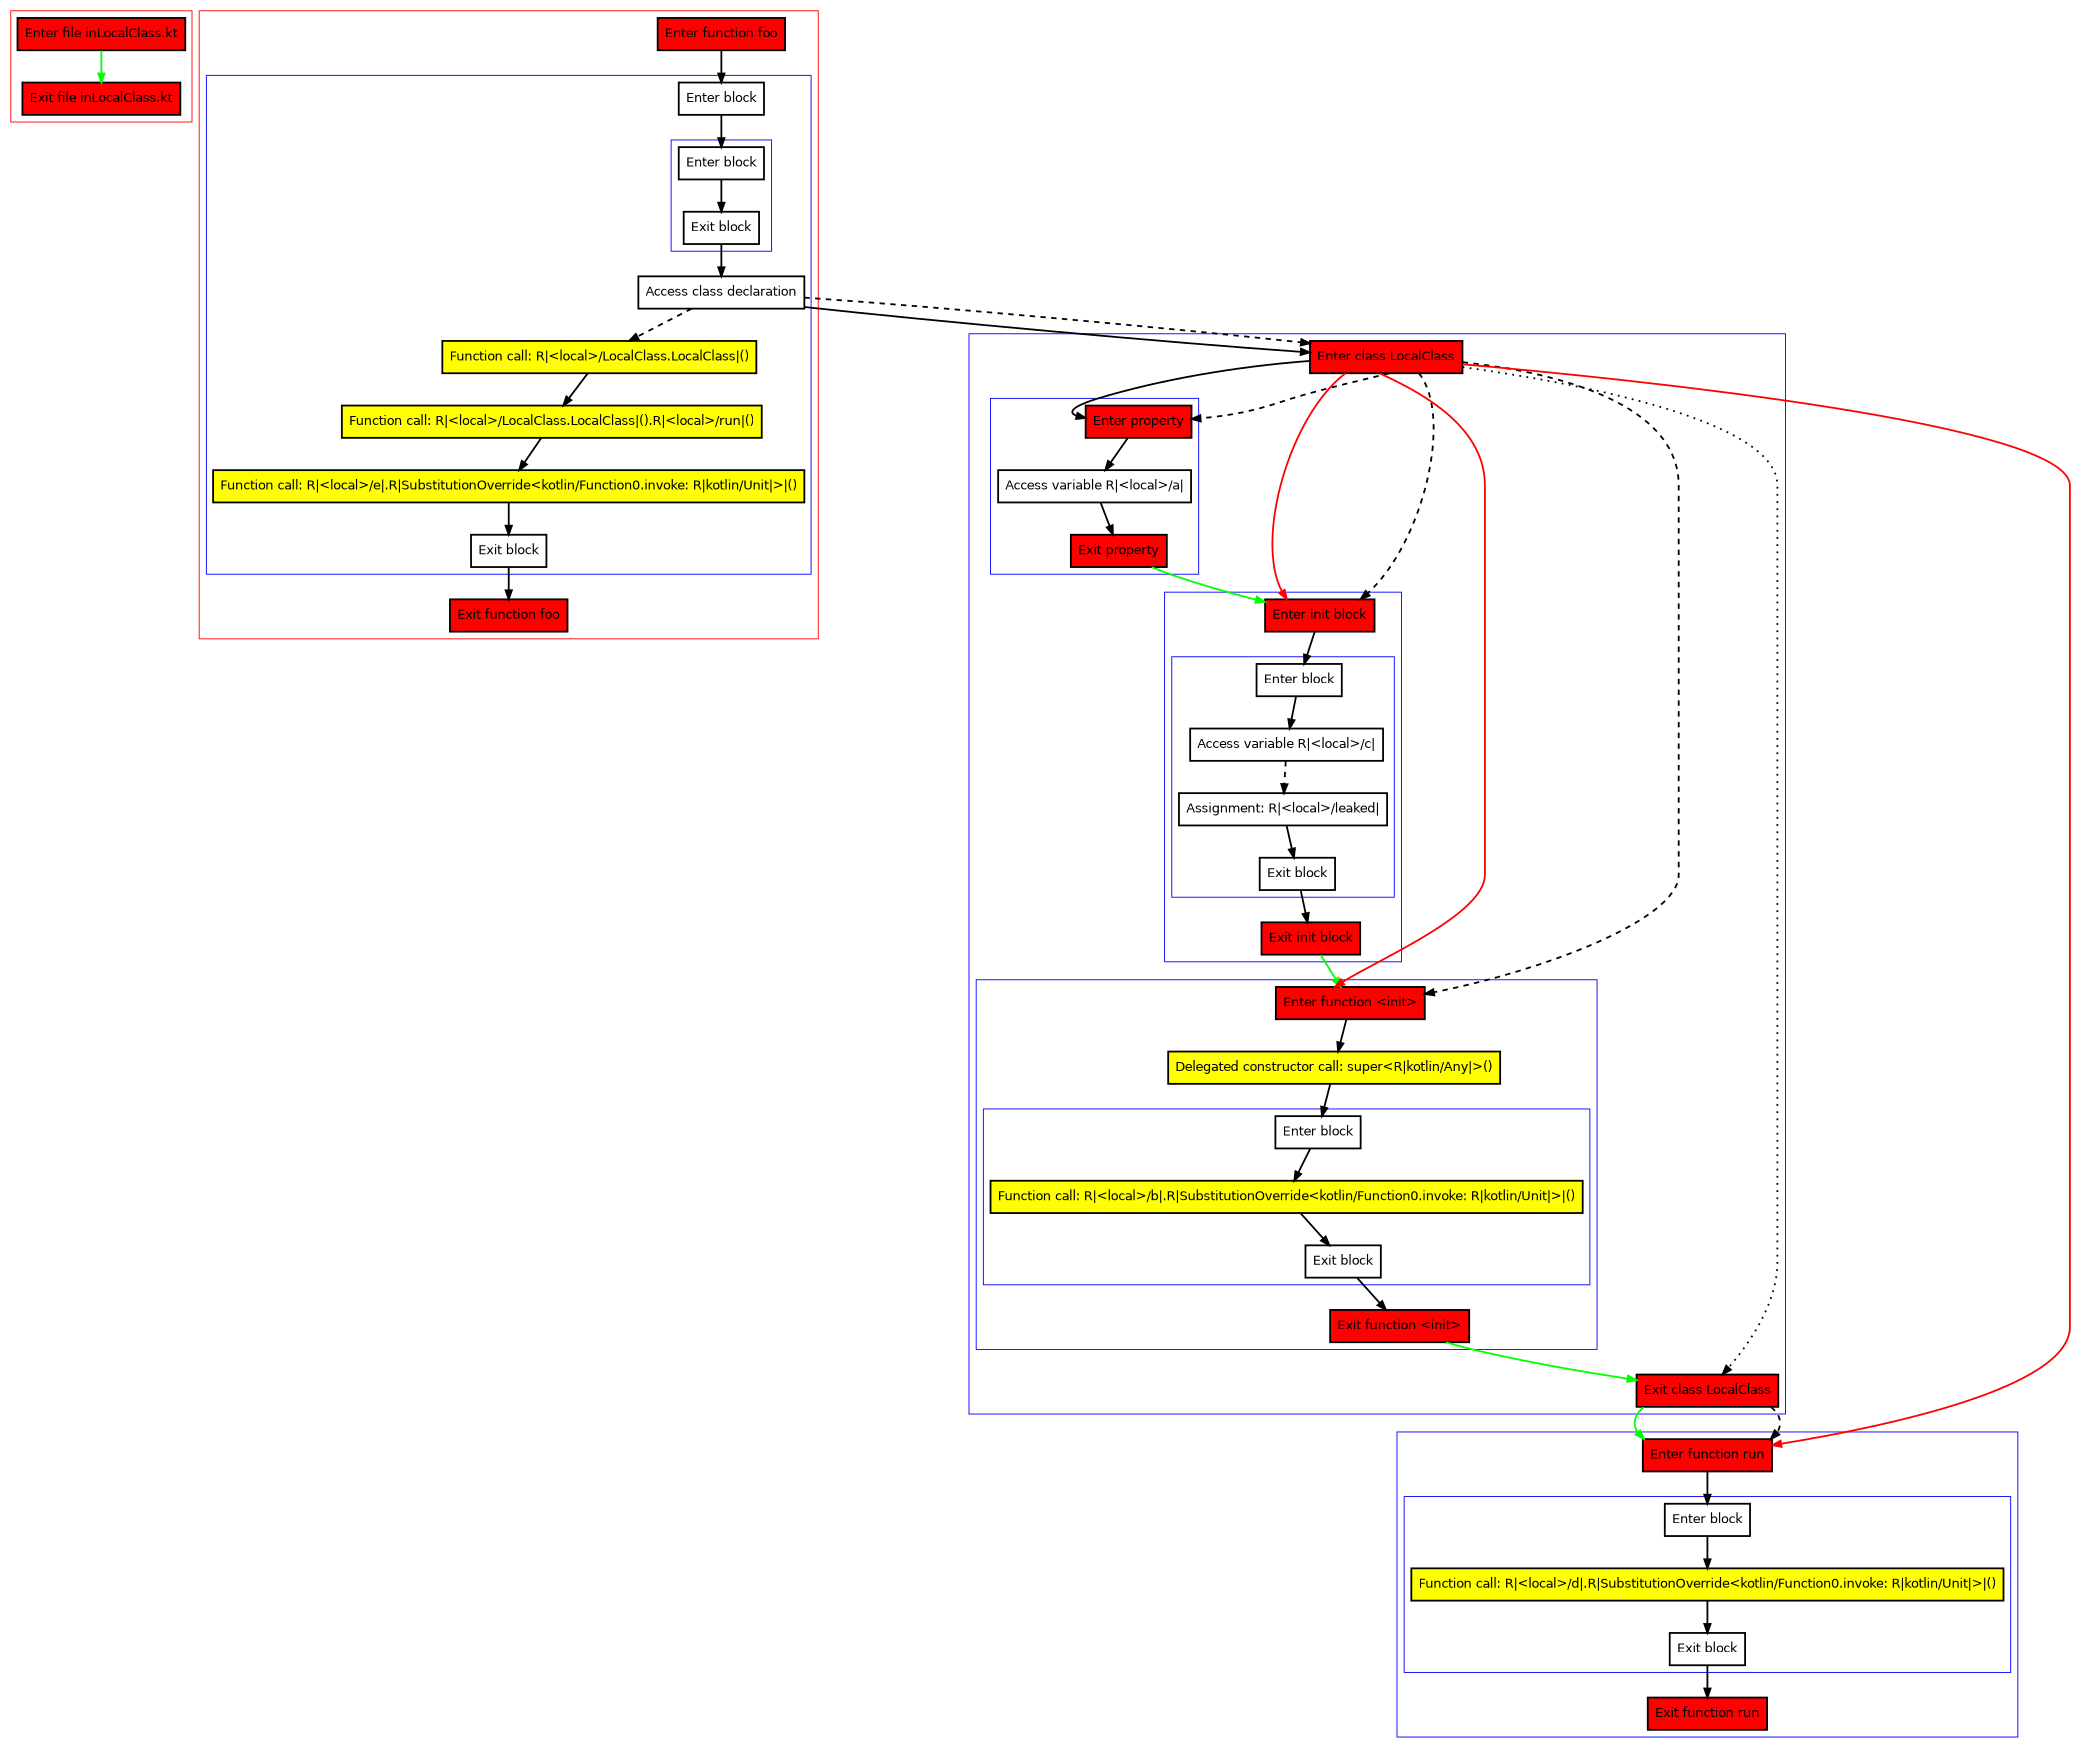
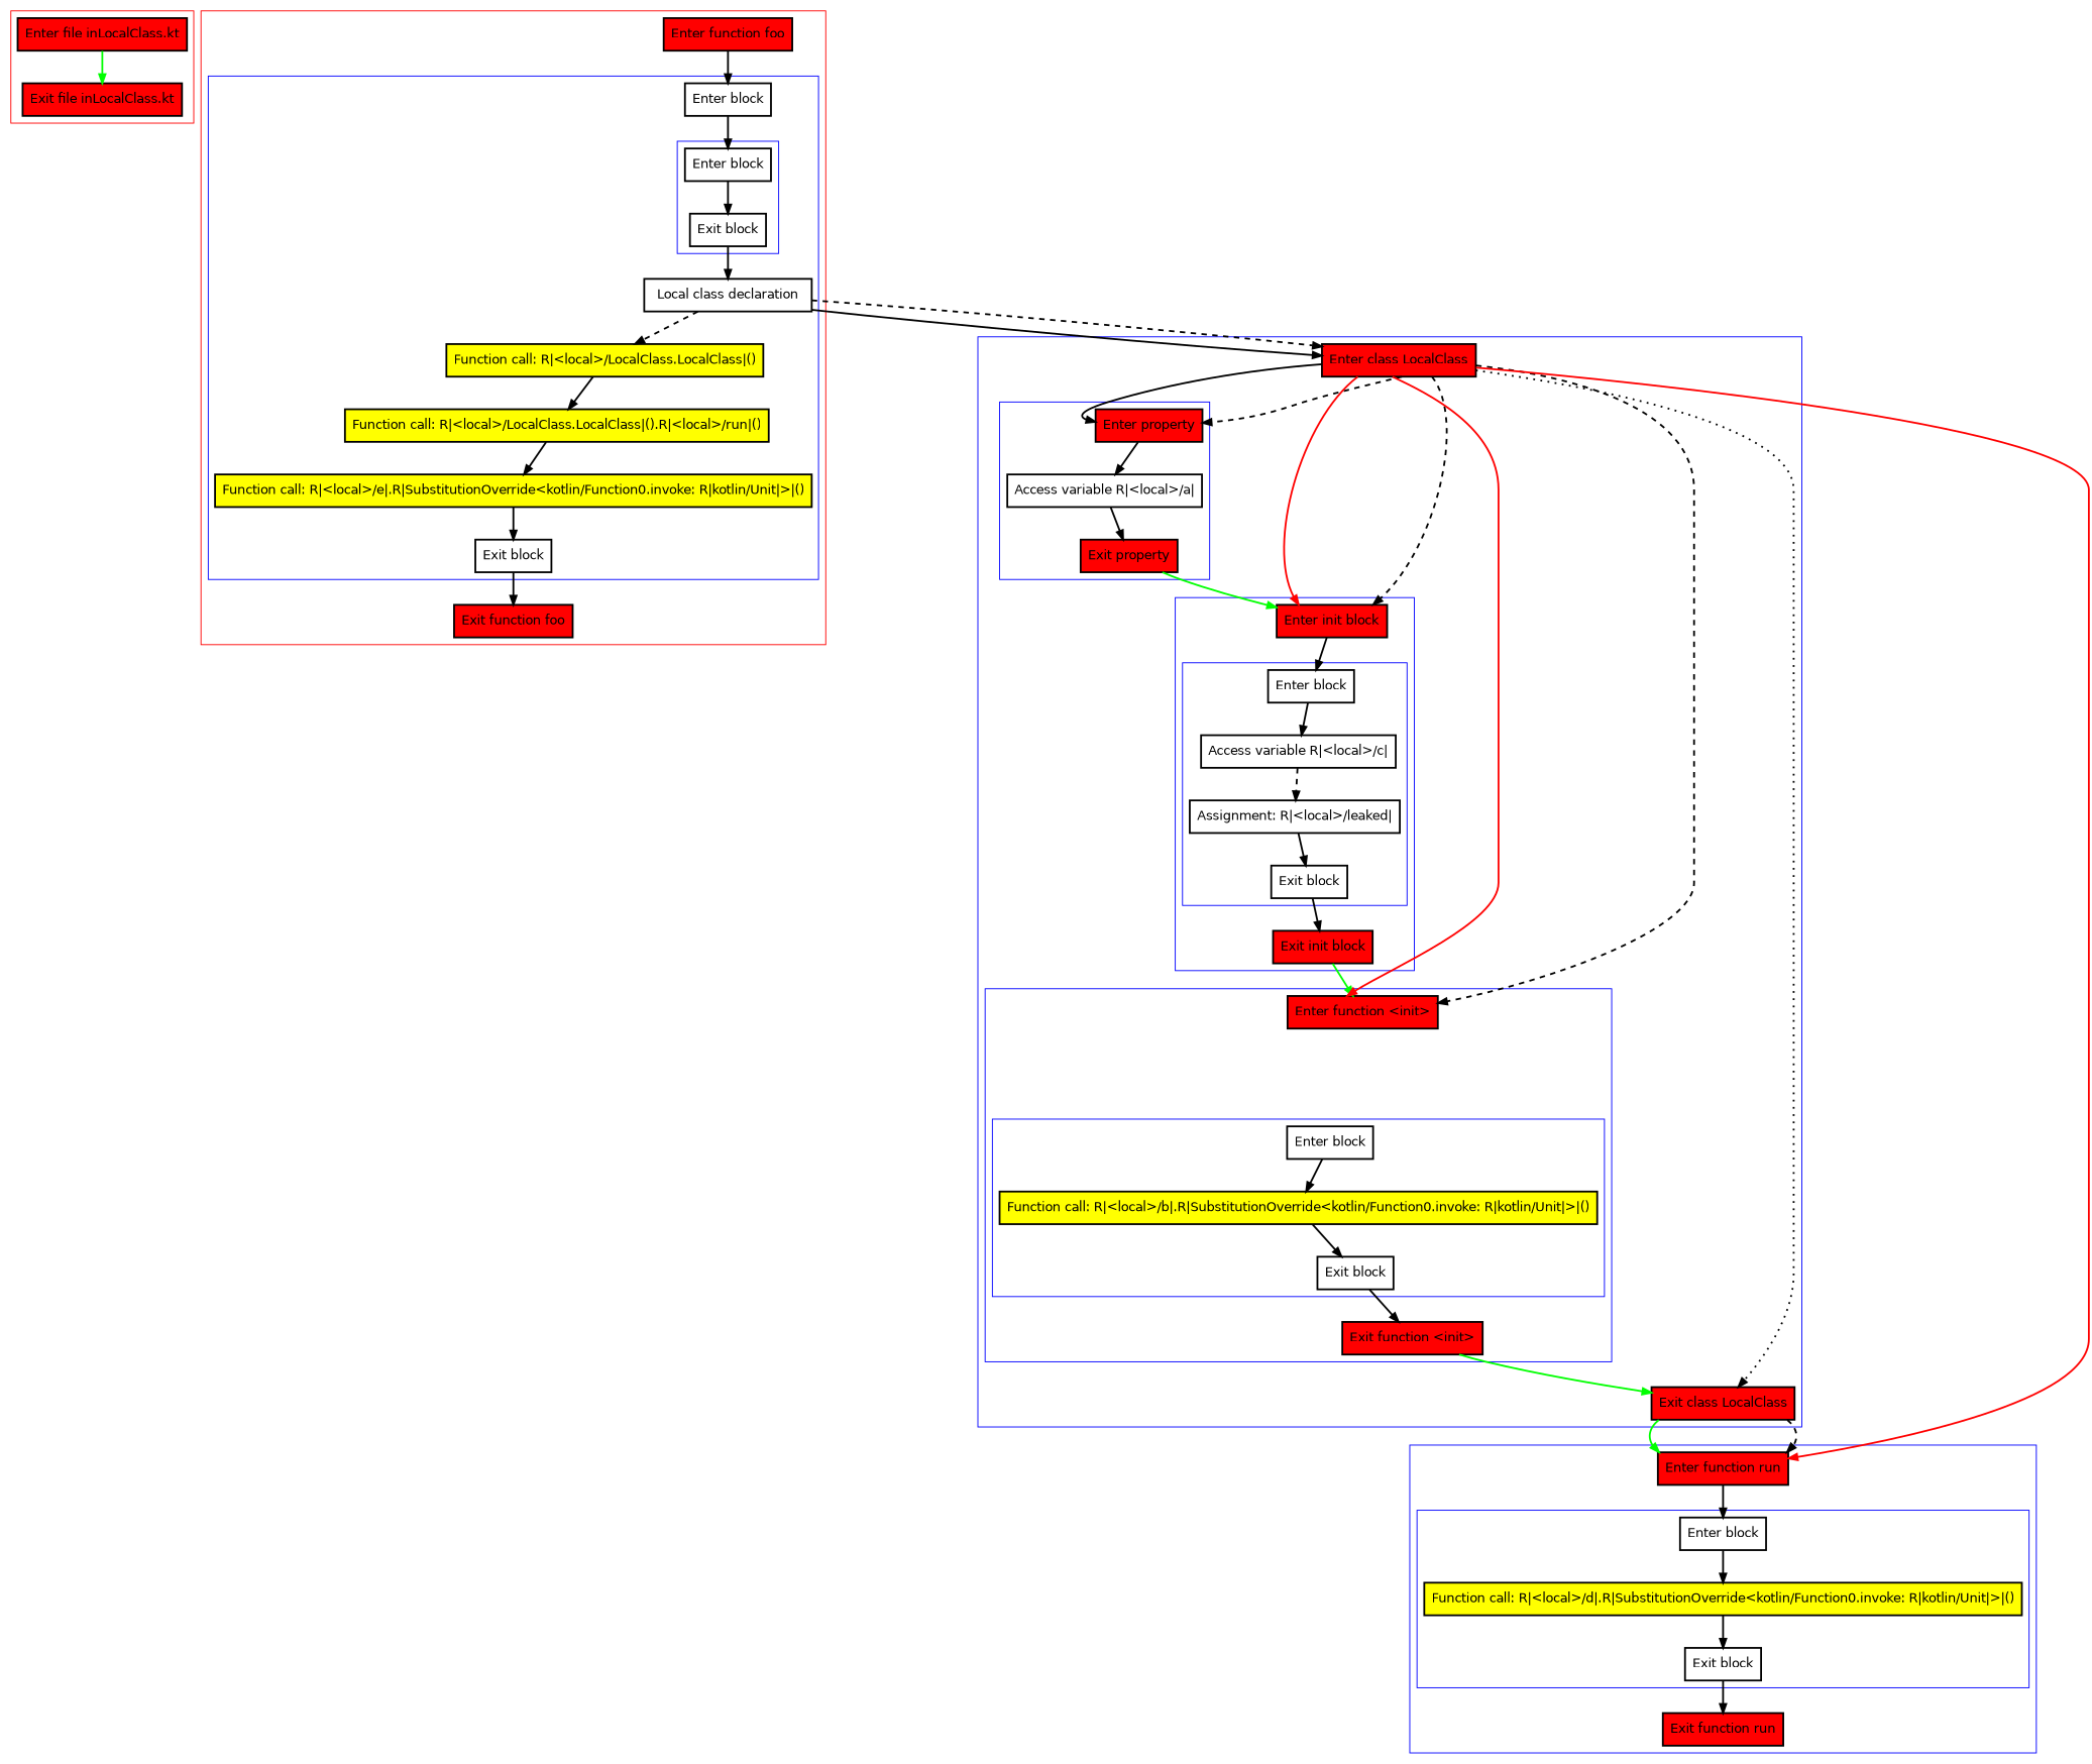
  digraph {
    fontname="DejaVu Sans"
    nodesep=3
    node [fontname="DejaVu Sans" penwidth=2 shape=box style=filled]
    edge [fontname="DejaVu Sans" penwidth=2]
    n1 [fillcolor=red label="Enter file inLocalClass.kt"]
    n2 [fillcolor=red label="Exit file inLocalClass.kt"]
    n3 [label="Enter block" style=""]
    n4 [label="Exit block" style=""]
    n5 [label="Enter block" style=""]
-   n6 [label="Access class declaration" style=""]
+   n6 [label="Local class declaration" style=""]
    n7 [fillcolor=yellow label="Function call: R|<local>/LocalClass.LocalClass|()"]
    n8 [fillcolor=yellow label="Function call: R|<local>/LocalClass.LocalClass|().R|<local>/run|()"]
    n9 [fillcolor=yellow label="Function call: R|<local>/e|.R|SubstitutionOverride<kotlin/Function0.invoke: R|kotlin/Unit|>|()"]
    n10 [label="Exit block" style=""]
    n11 [fillcolor=red label="Enter function foo"]
    n12 [fillcolor=red label="Exit function foo"]
    n13 [fillcolor=red label="Enter property"]
    n14 [label="Access variable R|<local>/a|" style=""]
    n15 [fillcolor=red label="Exit property"]
    n16 [label="Enter block" style=""]
    n17 [label="Access variable R|<local>/c|" style=""]
    n18 [label="Assignment: R|<local>/leaked|" style=""]
    n19 [label="Exit block" style=""]
    n20 [fillcolor=red label="Enter init block"]
    n21 [fillcolor=red label="Exit init block"]
    n22 [label="Enter block" style=""]
    n23 [fillcolor=yellow label="Function call: R|<local>/b|.R|SubstitutionOverride<kotlin/Function0.invoke: R|kotlin/Unit|>|()"]
    n24 [label="Exit block" style=""]
    n25 [fillcolor=red label="Enter function <init>"]
-   n26 [fillcolor=yellow label="Delegated constructor call: super<R|kotlin/Any|>()"]
    n27 [fillcolor=red label="Exit function <init>"]
    n28 [fillcolor=red label="Enter class LocalClass"]
    n29 [fillcolor=red label="Exit class LocalClass"]
    n30 [label="Enter block" style=""]
    n31 [fillcolor=yellow label="Function call: R|<local>/d|.R|SubstitutionOverride<kotlin/Function0.invoke: R|kotlin/Unit|>|()"]
    n32 [label="Exit block" style=""]
    n33 [fillcolor=red label="Enter function run"]
    n34 [fillcolor=red label="Exit function run"]
    subgraph cluster_1 {
      color=red
      n1
      n2
    }
    subgraph cluster_2 {
      color=red
      n11
      n12
      subgraph cluster_3 {
        color=blue
        n5
        n6
        n7
        n8
        n9
        n10
        subgraph cluster_4 {
          color=blue
          n3
          n4
        }
      }
    }
    subgraph cluster_5 {
      color=blue
      n28
      n29
      subgraph cluster_6 {
        color=blue
        n13
        n14
        n15
      }
      subgraph cluster_7 {
        color=blue
        n20
        n21
        subgraph cluster_8 {
          color=blue
          n16
          n17
          n18
          n19
        }
      }
      subgraph cluster_9 {
        color=blue
        n25
-       n26
        n27
        subgraph cluster_10 {
          color=blue
          n22
          n23
          n24
        }
      }
    }
    subgraph cluster_11 {
      color=blue
      n33
      n34
      subgraph cluster_12 {
        color=blue
        n30
        n31
        n32
      }
    }
    n1 -> n2 [color=green]
    n3 -> n4
    n4 -> n6
    n5 -> n3
    n6 -> n7 [style=dashed]
    n6 -> n28
    n6 -> n28 [style=dashed]
    n7 -> n8
    n8 -> n9
    n9 -> n10
    n10 -> n12
    n11 -> n5
    n13 -> n14
    n14 -> n15
    n15 -> n20 [color=green]
    n16 -> n17
    n17 -> n18 [style=dashed]
    n18 -> n19
    n19 -> n21
    n20 -> n16
    n21 -> n25 [color=green]
    n22 -> n23
    n23 -> n24
    n24 -> n27
-   n25 -> n26
-   n26 -> n22
    n27 -> n29 [color=green]
    n28 -> n13
    n28 -> n13 [style=dashed]
    n28 -> n20 [color=red]
    n28 -> n20 [style=dashed]
    n28 -> n25 [color=red]
    n28 -> n25 [style=dashed]
    n28 -> n29 [style=dotted]
    n28 -> n33 [color=red]
    n29 -> n33 [color=green]
    n29 -> n33 [style=dashed]
    n30 -> n31
    n31 -> n32
    n32 -> n34
    n33 -> n30
  }
